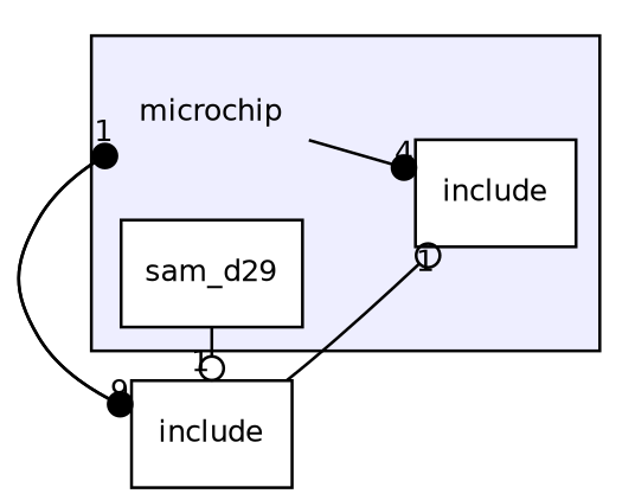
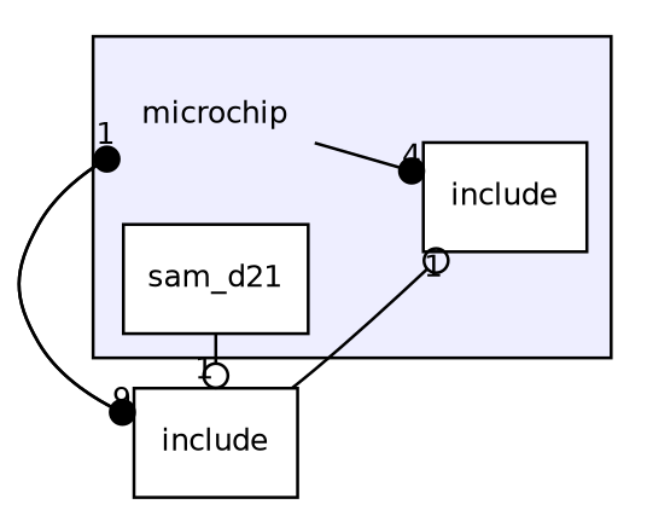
  digraph {
    compound=true
    rankdir=LR
    node [fontname=Helvetica fontsize=10 shape=box]
    edge [headlabel=1 labeldistance=1.5 labelfontname=Helvetica labelfontsize=10 arrowhead=dot]
    n1 [label=microchip shape=plaintext]
    n2 [color=black fillcolor=white label=include style=filled]
-   n3 [color=black fillcolor=white label=sam_d29 style=filled]
+   n3 [color=black fillcolor=white label=sam_d21 style=filled]
    n4 [label=include]
    subgraph cluster_1 {
      bgcolor="#eeeeff"
      pencolor=black
      n1
      n2
      n3
    }
    n1 -> n2 [headlabel=4]
    n1 -> n4 [headlabel=9]
    n3 -> n4 [arrowhead=odot]
    n4 -> n1
    n4 -> n2 [arrowhead=odot]
  }
